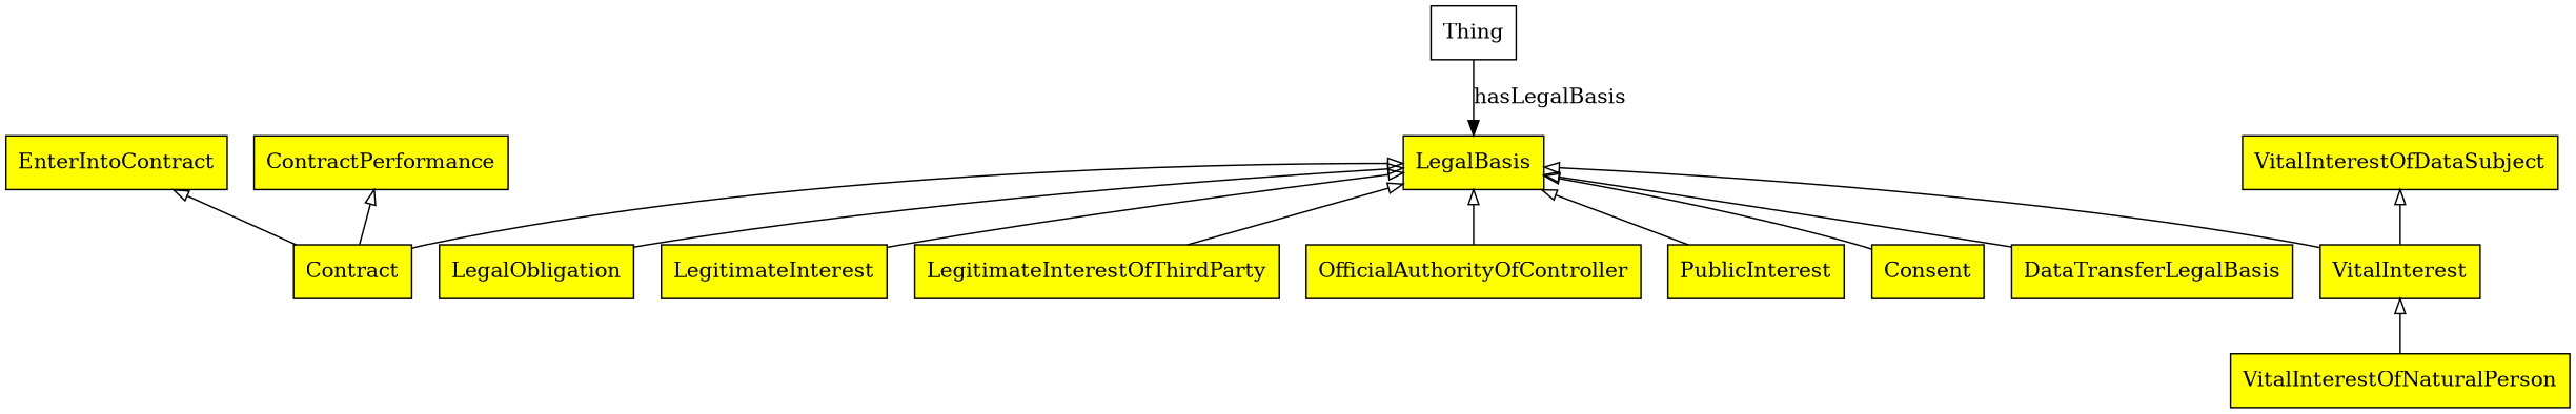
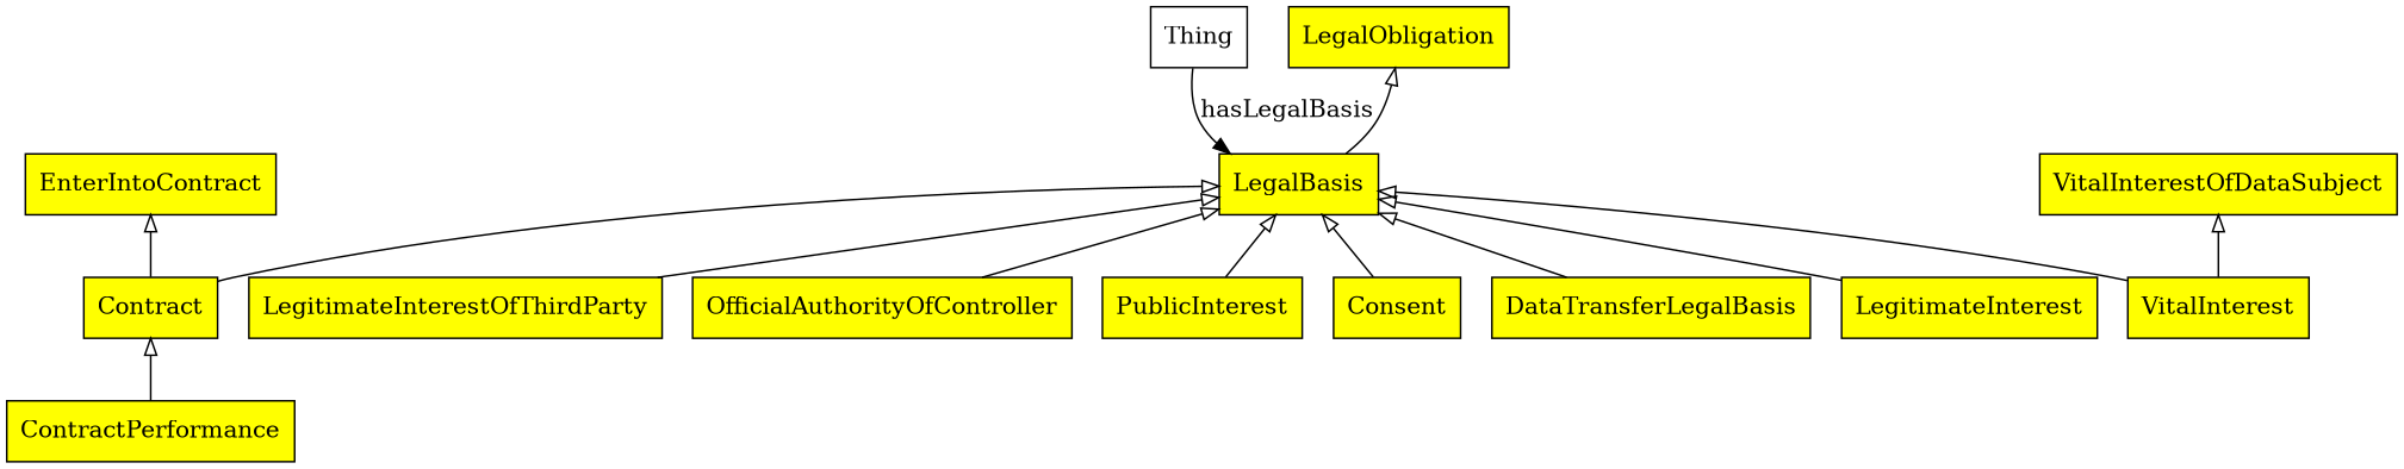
  digraph {
    compound=true
    rankdir=BT
    node [fillcolor=yellow shape=rect style=filled]
    edge [arrowhead=onormal]
    Thing [fillcolor=none]
    LegalBasis
    Consent
    Contract
    EnterIntoContract
    DataTransferLegalBasis
    ContractPerformance
    LegalObligation
    LegitimateInterest
    LegitimateInterestOfThirdParty
    OfficialAuthorityOfController
    PublicInterest
    VitalInterest
    VitalInterestOfDataSubject
-   VitalInterestOfNaturalPerson
    LegalBasis -> Thing [arrowhead=none arrowtail=normal dir=both label=hasLegalBasis]
    Consent -> LegalBasis
    Contract -> LegalBasis
    Contract -> EnterIntoContract
    DataTransferLegalBasis -> LegalBasis
-   Contract -> ContractPerformance
-   LegalObligation -> LegalBasis
+   ContractPerformance -> Contract
+   LegalBasis -> LegalObligation
    LegitimateInterest -> LegalBasis
    LegitimateInterestOfThirdParty -> LegalBasis
    OfficialAuthorityOfController -> LegalBasis
    PublicInterest -> LegalBasis
    VitalInterest -> LegalBasis
    VitalInterest -> VitalInterestOfDataSubject
-   VitalInterestOfNaturalPerson -> VitalInterest
  }
